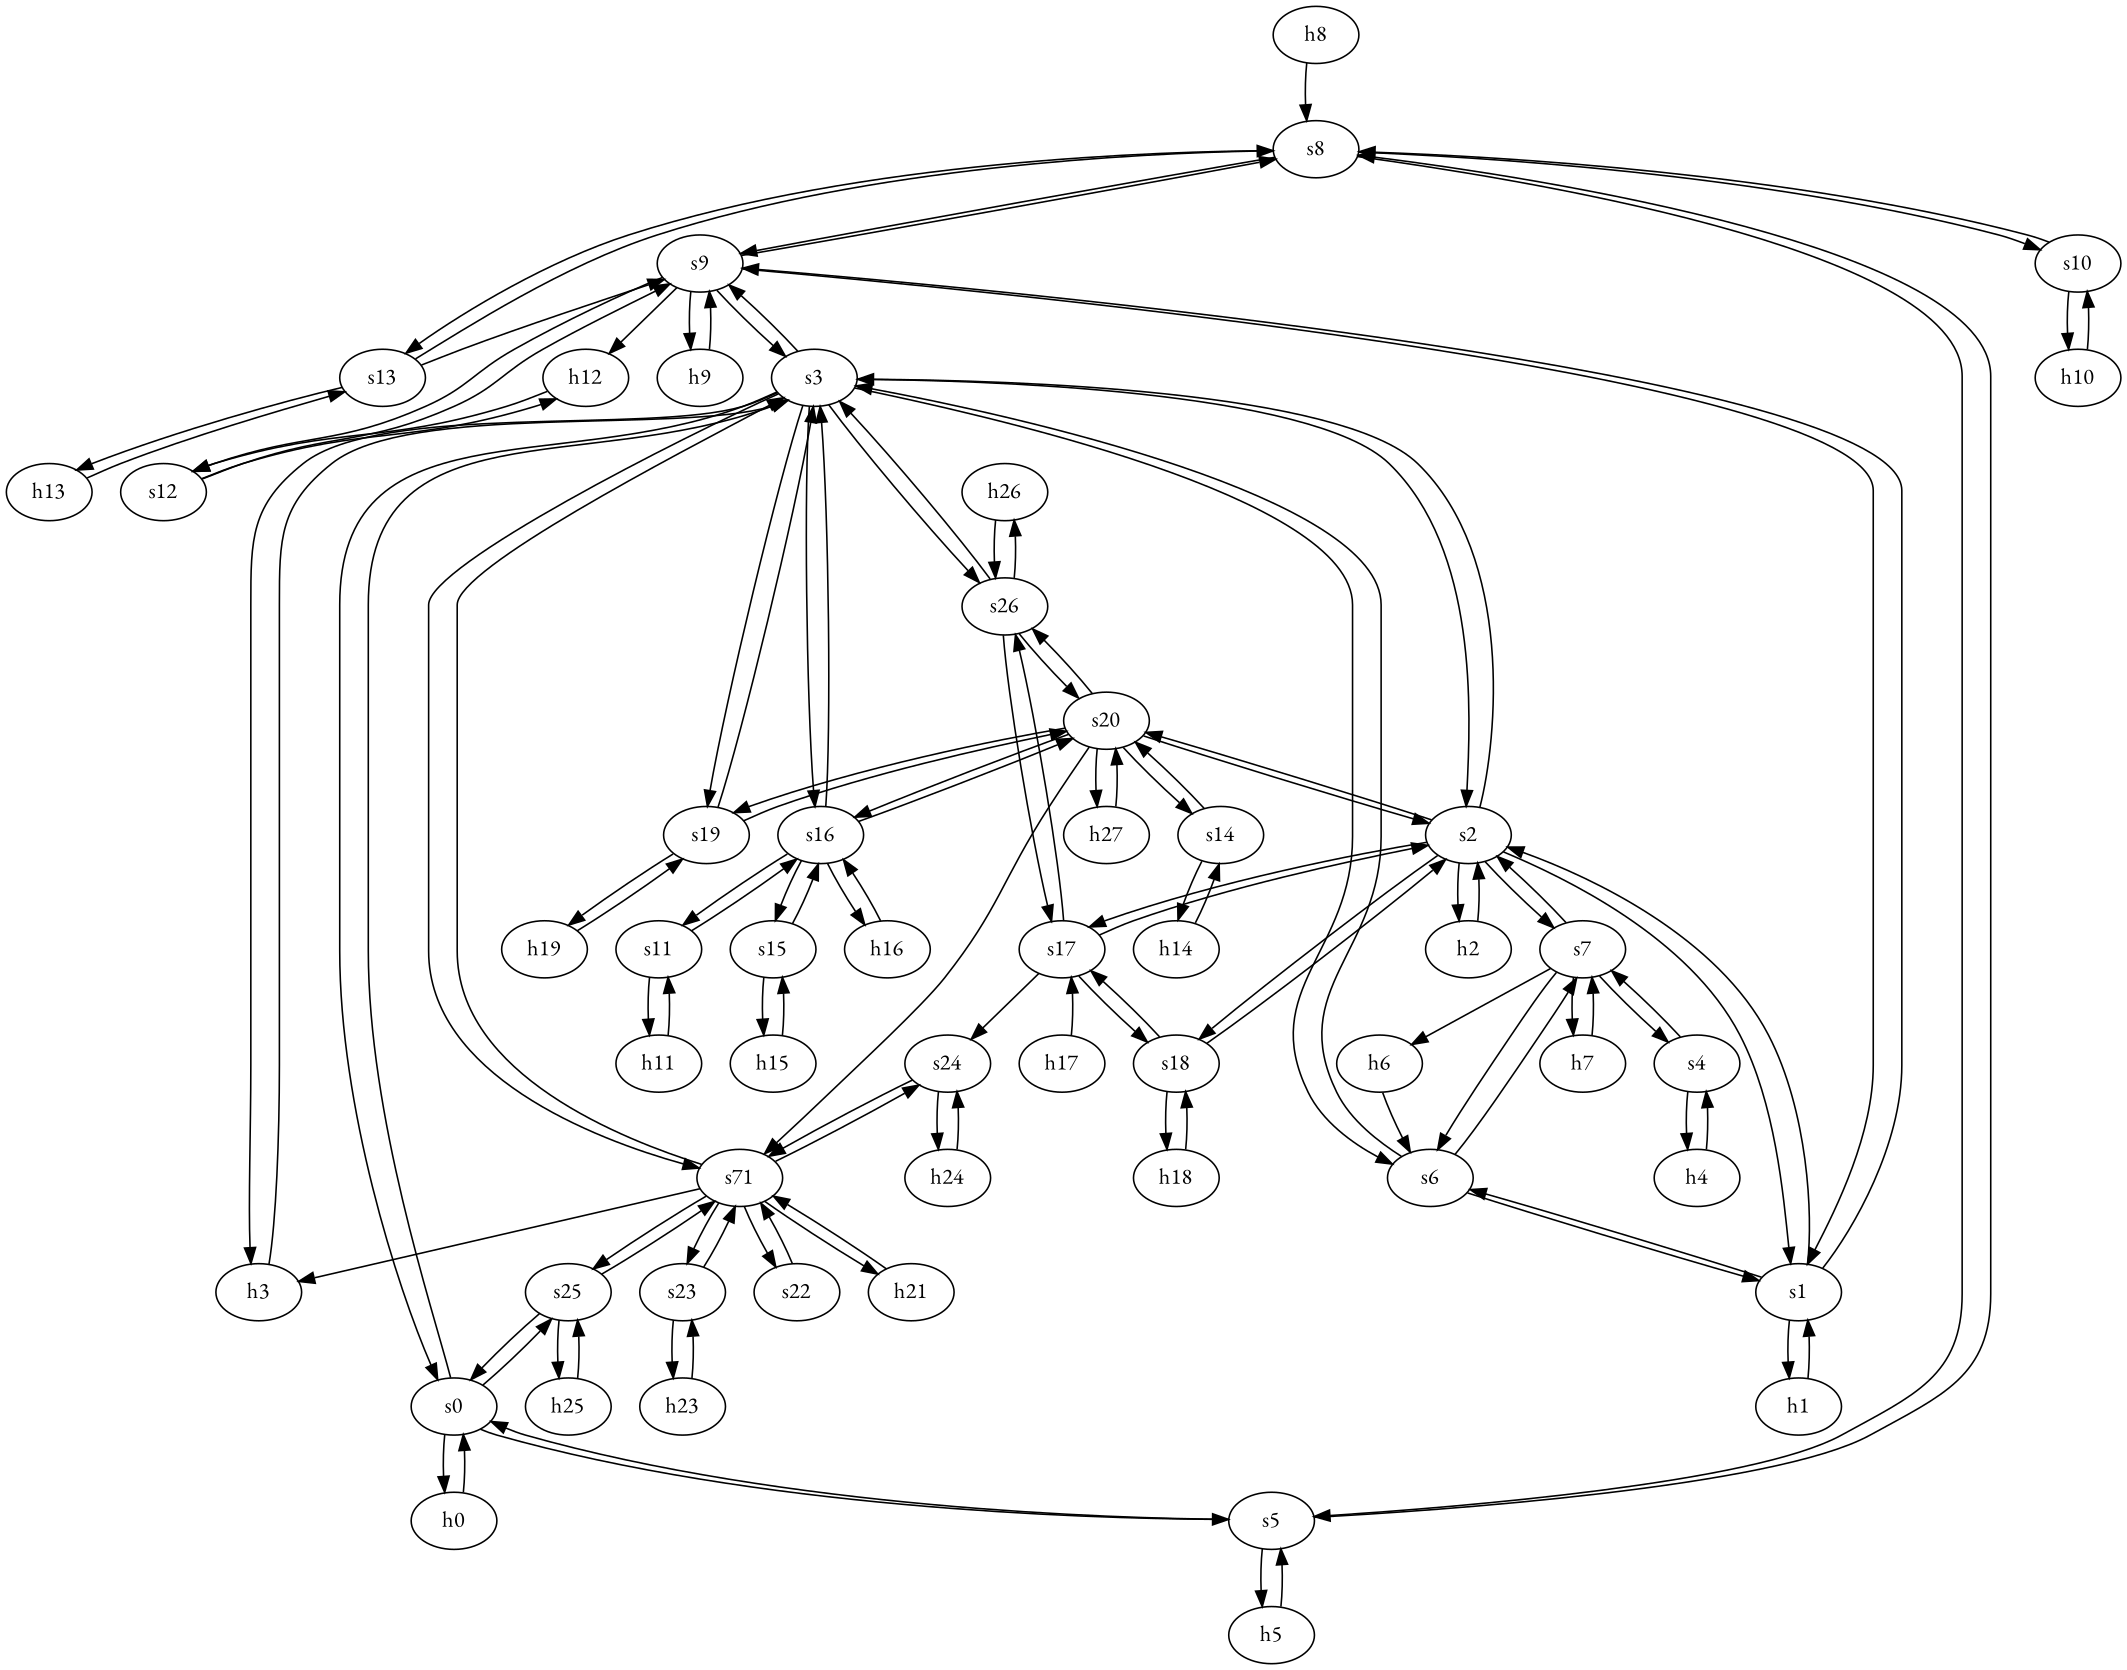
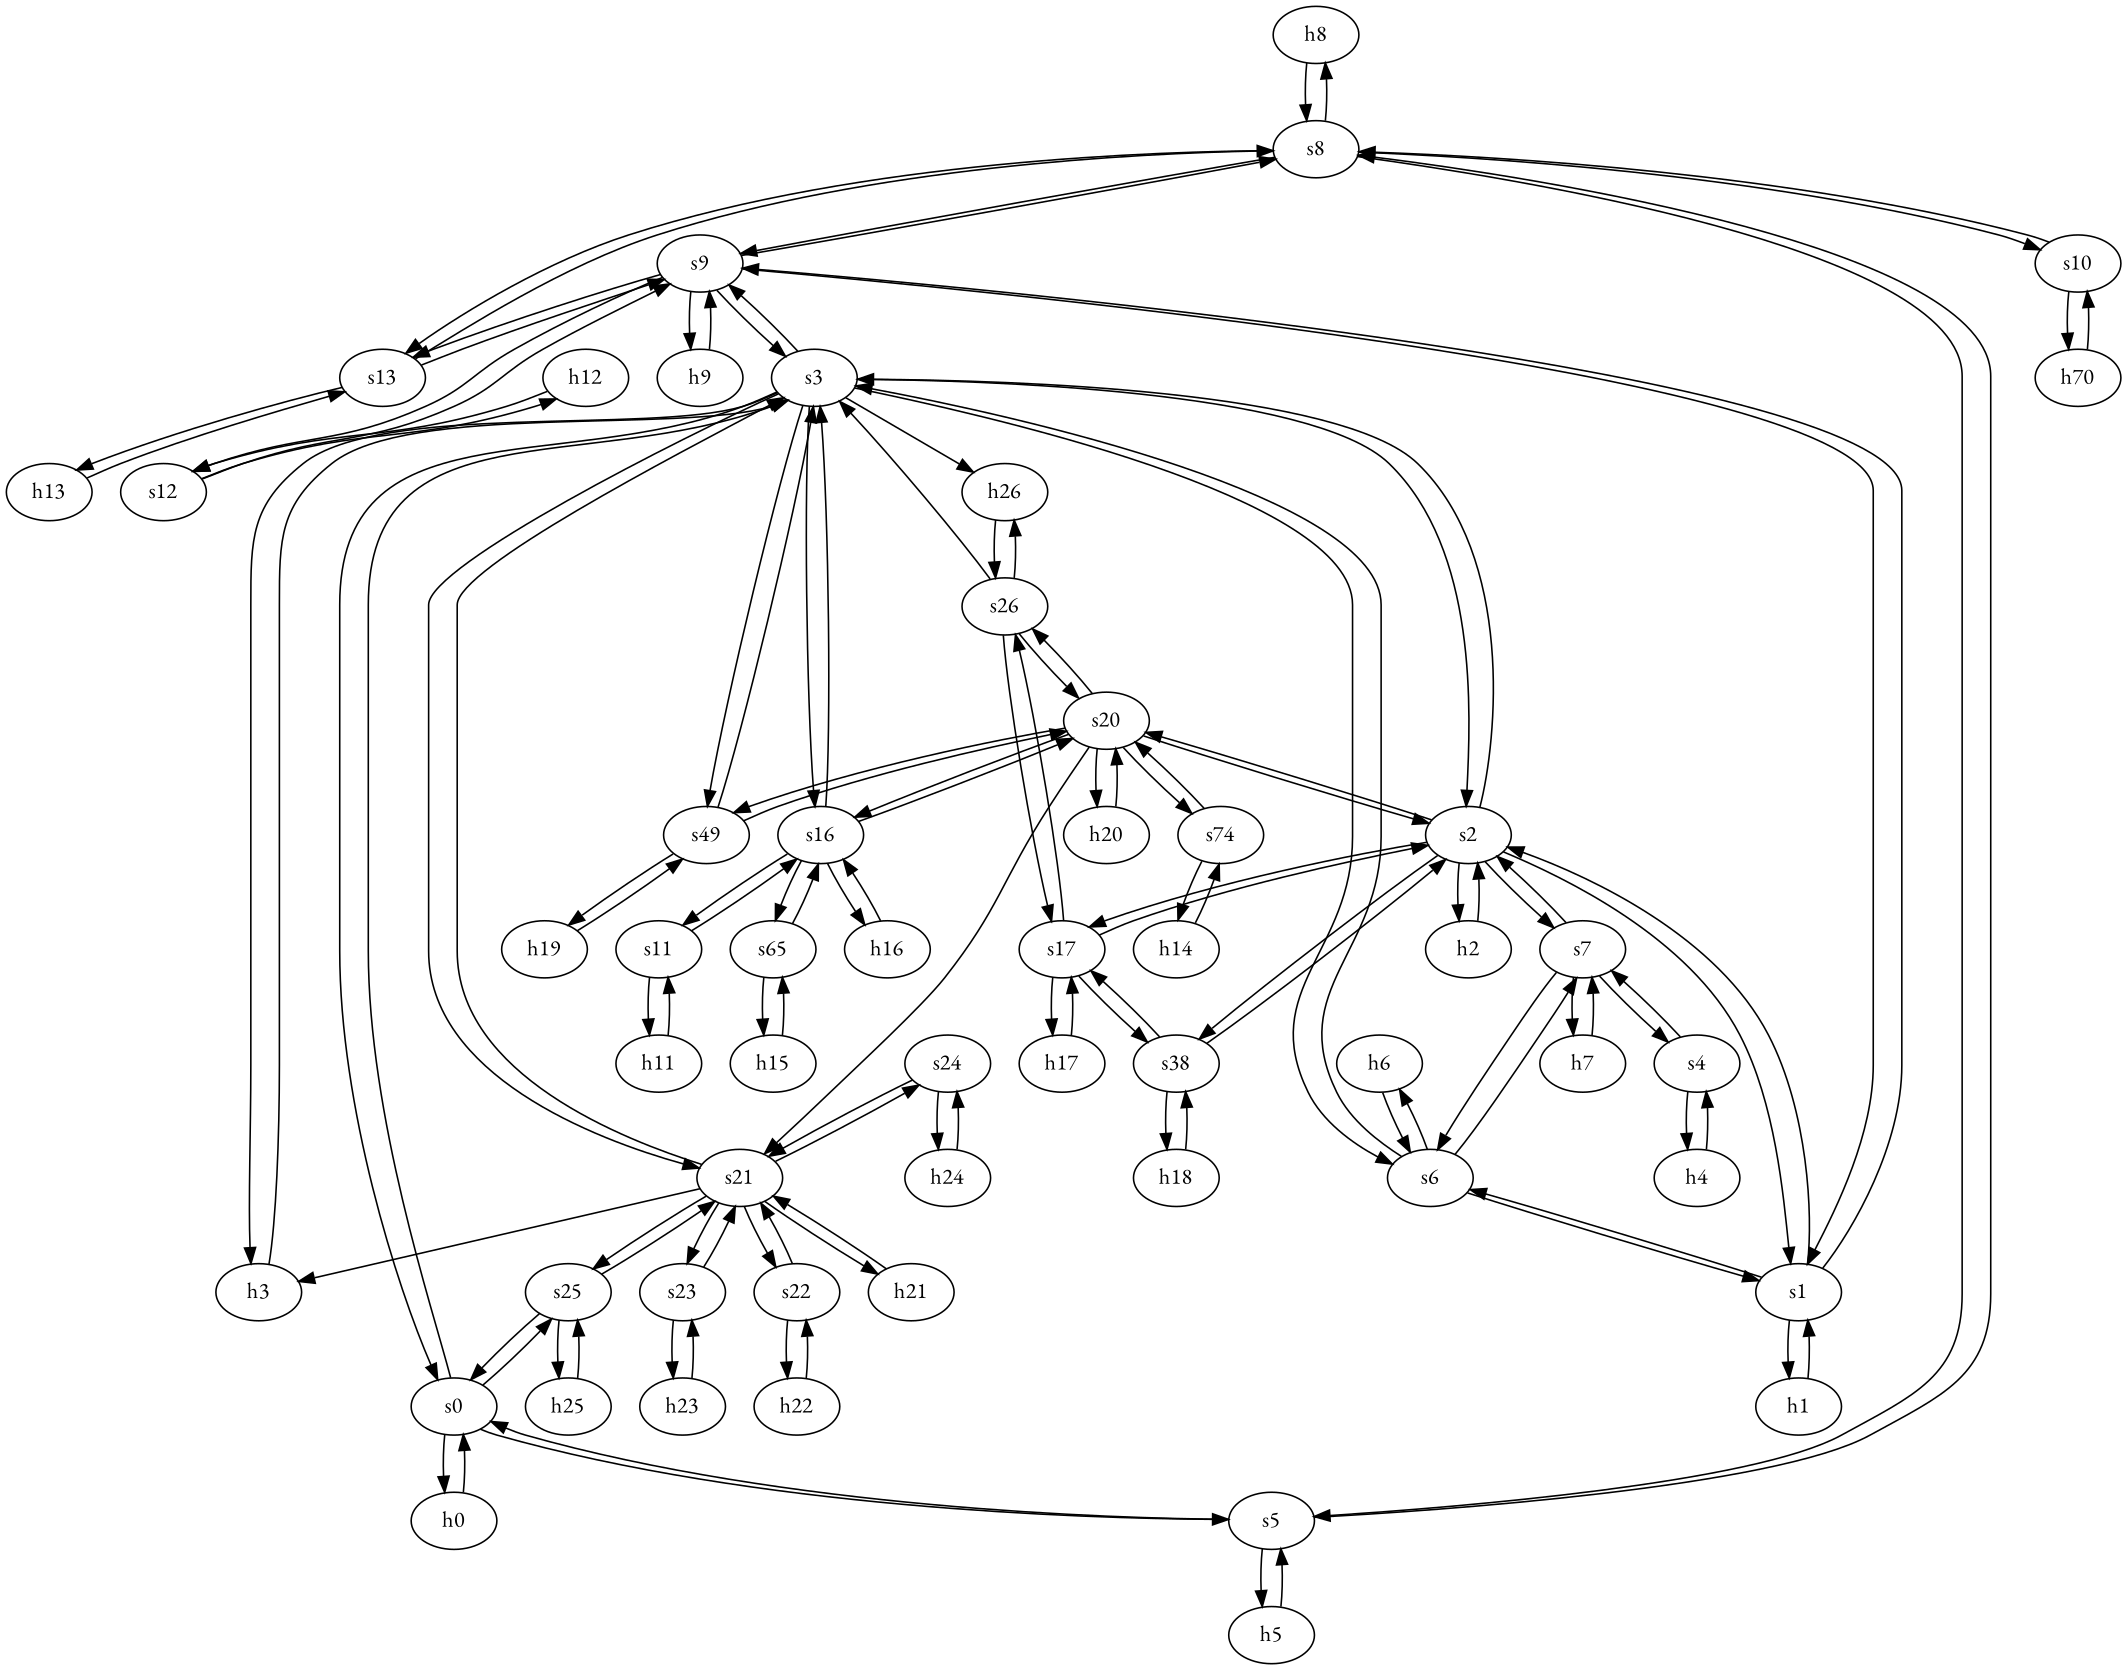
  strict digraph {
    fontname="EB Garamond"
    node [fontname="EB Garamond" type=host]
    edge [capacity="1Gbps" cost=1 dst_port=1 fontname="EB Garamond" src_port=1]
    h8 [ip="111.0.8.8" mac="00:00:00:00:8:8"]
    s8 [type=switch]
    s9 [type=switch]
    s5 [type=switch]
    s13 [type=switch]
    s10 [type=switch]
    h9 [ip="111.0.9.9" mac="00:00:00:00:9:9"]
    s3 [type=switch]
    s1 [type=switch]
    s12 [type=switch]
    s0 [type=switch]
    h5 [ip="111.0.5.5" mac="00:00:00:00:5:5"]
    h13 [ip="111.0.13.13" mac="00:00:00:00:13:13"]
-   h10 [ip="111.0.10.10" mac="00:00:00:00:10:10"]
+   h10 [ip="111.0.10.10" mac="00:00:00:00:10:10" label=h70]
    s26 [type=switch]
    s2 [type=switch]
    h3 [ip="111.0.3.3" mac="00:00:00:00:3:3"]
    s6 [type=switch]
-   s21 [type=switch label=s71]
-   s19 [type=switch]
+   s21 [type=switch]
+   s19 [type=switch label=s49]
    s16 [type=switch]
    h1 [ip="111.0.1.1" mac="00:00:00:00:1:1"]
    h12 [ip="111.0.12.12" mac="00:00:00:00:12:12"]
    h26 [ip="111.0.26.26" mac="00:00:00:00:26:26"]
    s17 [type=switch]
    s20 [type=switch]
-   s18 [type=switch]
+   s18 [type=switch label=s38]
    h17 [ip="111.0.17.17" mac="00:00:00:00:17:17"]
-   h20 [ip="111.0.20.20" mac="00:00:00:00:20:20" label=h27]
-   s14 [type=switch]
+   h20 [ip="111.0.20.20" mac="00:00:00:00:20:20"]
+   s14 [type=switch label=s74]
    h2 [ip="111.0.2.2" mac="00:00:00:00:2:2"]
    s7 [type=switch]
    h7 [ip="111.0.7.7" mac="00:00:00:00:7:7"]
    s4 [type=switch]
    h18 [ip="111.0.18.18" mac="00:00:00:00:18:18"]
    h0 [ip="111.0.0.0" mac="00:00:00:00:0:0"]
    s25 [type=switch]
    h6 [ip="111.0.6.6" mac="00:00:00:00:6:6"]
    s23 [type=switch]
    s22 [type=switch]
    h21 [ip="111.0.21.21" mac="00:00:00:00:21:21"]
    s24 [type=switch]
    h19 [ip="111.0.19.19" mac="00:00:00:00:19:19"]
    s11 [type=switch]
-   s15 [type=switch]
+   s15 [type=switch label=s65]
    h16 [ip="111.0.16.16" mac="00:00:00:00:16:16"]
    h25 [ip="111.0.25.25" mac="00:00:00:00:25:25"]
    h4 [ip="111.0.4.4" mac="00:00:00:00:4:4"]
    h23 [ip="111.0.23.23" mac="00:00:00:00:23:23"]
+   h22 [ip="111.0.22.22" mac="00:00:00:00:22:22"]
    h24 [ip="111.0.24.24" mac="00:00:00:00:24:24"]
    h11 [ip="111.0.11.11" mac="00:00:00:00:11:11"]
    h15 [ip="111.0.15.15" mac="00:00:00:00:15:15"]
    h14 [ip="111.0.14.14" mac="00:00:00:00:14:14"]
    h8 -> s8
+   s8 -> h8
    s8 -> s9 [dst_port=4 src_port=3]
    s8 -> s5 [dst_port=3 src_port=2]
    s8 -> s13 [dst_port=2 src_port=5]
    s8 -> s10 [dst_port=2 src_port=4]
    s9 -> s8 [dst_port=3 src_port=4]
-   s9 -> h12 [dst_port=3 src_port=6]
+   s9 -> s13 [dst_port=3 src_port=6]
    s9 -> h9
    s9 -> s3 [dst_port=5 src_port=3]
    s9 -> s1 [dst_port=2 src_port=2]
    s9 -> s12 [dst_port=2 src_port=5]
    s5 -> s8 [dst_port=2 src_port=3]
    s5 -> s0 [dst_port=4 src_port=2]
    s5 -> h5
    s13 -> s8 [dst_port=5 src_port=2]
    s13 -> s9 [dst_port=6 src_port=3]
    s13 -> h13
    s10 -> s8 [dst_port=4 src_port=2]
    s10 -> h10
    h9 -> s9
    s3 -> s9 [dst_port=3 src_port=5]
    s3 -> s0 [dst_port=3 src_port=2]
-   s3 -> s26 [dst_port=2 src_port=9]
+   s3 -> h26 [dst_port=2 src_port=9]
    s3 -> s2 [dst_port=3 src_port=3]
    s3 -> h3
    s3 -> s6 [dst_port=3 src_port=4]
    s3 -> s21 [dst_port=2 src_port=8]
    s3 -> s19 [dst_port=2 src_port=7]
    s3 -> s16 [dst_port=2 src_port=6]
    s1 -> s9 [dst_port=2 src_port=2]
    s1 -> s2 [dst_port=2 src_port=3]
    s1 -> s6 [dst_port=2 src_port=4]
    s1 -> h1
    s12 -> s9 [dst_port=5 src_port=2]
    s12 -> h12
    s0 -> s5 [dst_port=2 src_port=4]
    s0 -> s3 [dst_port=2 src_port=3]
    s0 -> h0
    s0 -> s25 [dst_port=2 src_port=2]
    h5 -> s5
    h13 -> s13
    h10 -> s10
    s26 -> s3 [dst_port=9 src_port=2]
    s26 -> h26
    s26 -> s17 [dst_port=4 src_port=3]
    s26 -> s20 [dst_port=7 src_port=4]
    s2 -> s3 [dst_port=3 src_port=3]
    s2 -> s1 [dst_port=3 src_port=2]
    s2 -> s17 [dst_port=2 src_port=5]
    s2 -> s20 [dst_port=2 src_port=7]
    s2 -> s18 [dst_port=2 src_port=6]
    s2 -> h2
    s2 -> s7 [dst_port=2 src_port=4]
    h3 -> s3
    s6 -> s3 [dst_port=4 src_port=3]
    s6 -> s1 [dst_port=4 src_port=2]
    s6 -> s7 [dst_port=4 src_port=4]
-   s7 -> h6
+   s6 -> h6
    s21 -> s3 [dst_port=8 src_port=2]
    s21 -> h3 [dst_port=6 src_port=3]
    s21 -> s25 [dst_port=3 src_port=7]
    s21 -> s23 [dst_port=2 src_port=5]
    s21 -> s22 [dst_port=2 src_port=4]
    s21 -> h21
    s21 -> s24 [dst_port=2 src_port=6]
    s19 -> s3 [dst_port=7 src_port=2]
    s19 -> s20 [dst_port=5 src_port=3]
    s19 -> h19
    s16 -> s3 [dst_port=6 src_port=2]
    s16 -> s20 [dst_port=4 src_port=5]
    s16 -> s11 [dst_port=2 src_port=3]
    s16 -> s15 [dst_port=2 src_port=4]
    s16 -> h16
    h1 -> s1
    h12 -> s12
    h26 -> s26
    s17 -> s26 [dst_port=3 src_port=4]
    s17 -> s2 [dst_port=5 src_port=2]
    s17 -> s18 [dst_port=3 src_port=3]
-   s17 -> s24
+   s17 -> h17
    s20 -> s26 [dst_port=4 src_port=7]
    s20 -> s2 [dst_port=7 src_port=2]
    s20 -> s21 [dst_port=3 src_port=6]
    s20 -> s19 [dst_port=3 src_port=5]
    s20 -> s16 [dst_port=5 src_port=4]
    s20 -> h20
    s20 -> s14 [dst_port=2 src_port=3]
    s18 -> s2 [dst_port=6 src_port=2]
    s18 -> s17 [dst_port=3 src_port=3]
    s18 -> h18
    h17 -> s17
    h20 -> s20
    s14 -> s20 [dst_port=3 src_port=2]
    s14 -> h14
    h2 -> s2
    s7 -> s2 [dst_port=4 src_port=2]
    s7 -> s6 [dst_port=4 src_port=4]
    s7 -> h7
    s7 -> s4 [dst_port=2 src_port=3]
    h7 -> s7
    s4 -> s7 [dst_port=3 src_port=2]
    s4 -> h4
    h18 -> s18
    h0 -> s0
    s25 -> s0 [dst_port=2 src_port=2]
    s25 -> s21 [dst_port=7 src_port=3]
    s25 -> h25
    h6 -> s6
    s23 -> s21 [dst_port=5 src_port=2]
    s23 -> h23
    s22 -> s21 [dst_port=4 src_port=2]
+   s22 -> h22
    h21 -> s21
    s24 -> s21 [dst_port=6 src_port=2]
    s24 -> h24
    h19 -> s19
    s11 -> s16 [dst_port=3 src_port=2]
    s11 -> h11
    s15 -> s16 [dst_port=4 src_port=2]
    s15 -> h15
    h16 -> s16
    h25 -> s25
    h4 -> s4
    h23 -> s23
+   h22 -> s22
    h24 -> s24
    h11 -> s11
    h15 -> s15
    h14 -> s14
  }
